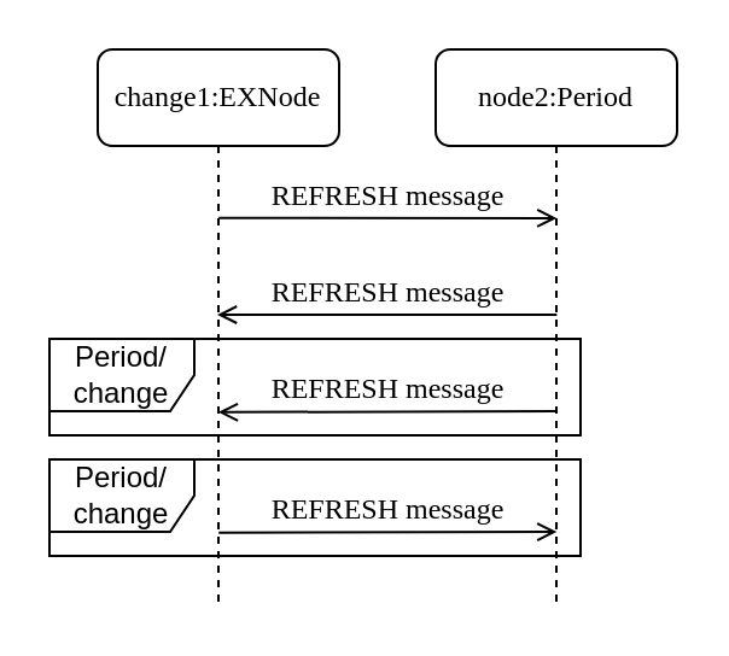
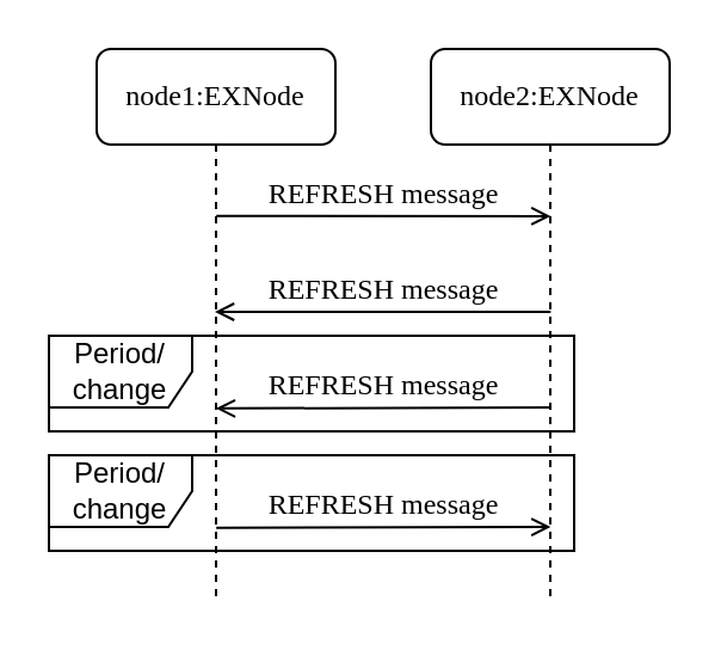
  <mxCell id="0" />
  <mxCell id="1" parent="0" />
  <mxCell id="2" value="Period/&lt;br&gt;change" style="shape=umlFrame;whiteSpace=wrap;html=1;" parent="1" vertex="1"><mxGeometry x="20" y="190" width="220" height="40" as="geometry" /></mxCell>
  <mxCell id="3" value="Period/&lt;br&gt;change" style="shape=umlFrame;whiteSpace=wrap;html=1;" parent="1" vertex="1"><mxGeometry x="20" y="140" width="220" height="40" as="geometry" /></mxCell>
- <mxCell id="4" value="change1:EXNode" style="shape=umlLifeline;perimeter=lifelinePerimeter;whiteSpace=wrap;html=1;container=1;collapsible=0;recursiveResize=0;outlineConnect=0;rounded=1;shadow=0;comic=0;labelBackgroundColor=none;strokeWidth=1;fontFamily=Verdana;fontSize=12;align=center;" parent="1" vertex="1"><mxGeometry x="40" y="20" width="100" height="230" as="geometry" /></mxCell>
- <mxCell id="5" value="node2:Period" style="shape=umlLifeline;perimeter=lifelinePerimeter;whiteSpace=wrap;html=1;container=1;collapsible=0;recursiveResize=0;outlineConnect=0;rounded=1;shadow=0;comic=0;labelBackgroundColor=none;strokeWidth=1;fontFamily=Verdana;fontSize=12;align=center;" parent="1" vertex="1"><mxGeometry x="180" y="20" width="100" height="230" as="geometry" /></mxCell>
+ <mxCell id="4" value="node1:EXNode" style="shape=umlLifeline;perimeter=lifelinePerimeter;whiteSpace=wrap;html=1;container=1;collapsible=0;recursiveResize=0;outlineConnect=0;rounded=1;shadow=0;comic=0;labelBackgroundColor=none;strokeWidth=1;fontFamily=Verdana;fontSize=12;align=center;" parent="1" vertex="1"><mxGeometry x="40" y="20" width="100" height="230" as="geometry" /></mxCell>
+ <mxCell id="5" value="node2:EXNode" style="shape=umlLifeline;perimeter=lifelinePerimeter;whiteSpace=wrap;html=1;container=1;collapsible=0;recursiveResize=0;outlineConnect=0;rounded=1;shadow=0;comic=0;labelBackgroundColor=none;strokeWidth=1;fontFamily=Verdana;fontSize=12;align=center;" parent="1" vertex="1"><mxGeometry x="180" y="20" width="100" height="230" as="geometry" /></mxCell>
  <mxCell id="6" value="REFRESH message" style="html=1;verticalAlign=bottom;endArrow=none;entryX=0;entryY=0;labelBackgroundColor=none;fontFamily=Verdana;fontSize=12;edgeStyle=elbowEdgeStyle;elbow=vertical;endFill=0;startArrow=open;startFill=0;" parent="1" source="4" edge="1"><mxGeometry relative="1" as="geometry"><mxPoint x="94.929" y="130.5" as="sourcePoint" /><mxPoint x="230.172" y="130.224" as="targetPoint" /><Array as="points" /></mxGeometry></mxCell>
  <mxCell id="7" value="REFRESH message" style="html=1;verticalAlign=bottom;endArrow=open;entryX=0;entryY=0;labelBackgroundColor=none;fontFamily=Verdana;fontSize=12;edgeStyle=elbowEdgeStyle;elbow=vertical;endFill=0;startArrow=none;startFill=0;" parent="1" edge="1"><mxGeometry relative="1" as="geometry"><mxPoint x="90.1" y="89.9" as="sourcePoint" /><mxPoint x="230.172" y="89.724" as="targetPoint" /><Array as="points" /></mxGeometry></mxCell>
  <mxCell id="8" value="REFRESH message" style="html=1;verticalAlign=bottom;endArrow=none;entryX=0;entryY=0;labelBackgroundColor=none;fontFamily=Verdana;fontSize=12;edgeStyle=elbowEdgeStyle;elbow=vertical;endFill=0;startArrow=open;startFill=0;" parent="1" edge="1"><mxGeometry relative="1" as="geometry"><mxPoint x="89.929" y="170.429" as="sourcePoint" /><mxPoint x="230.172" y="170.224" as="targetPoint" /><Array as="points" /></mxGeometry></mxCell>
  <mxCell id="9" value="REFRESH message" style="html=1;verticalAlign=bottom;endArrow=open;entryX=0;entryY=0;labelBackgroundColor=none;fontFamily=Verdana;fontSize=12;edgeStyle=elbowEdgeStyle;elbow=vertical;endFill=0;startArrow=none;startFill=0;" parent="1" edge="1"><mxGeometry relative="1" as="geometry"><mxPoint x="90.1" y="220.4" as="sourcePoint" /><mxPoint x="230.172" y="220.224" as="targetPoint" /><Array as="points" /></mxGeometry></mxCell>
